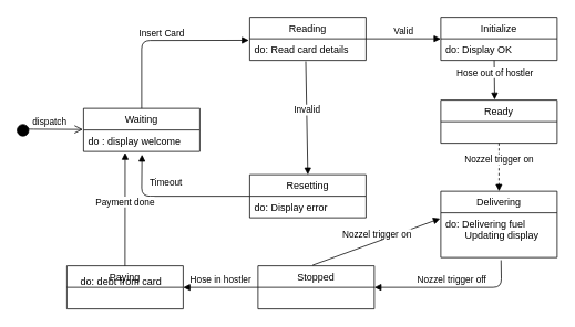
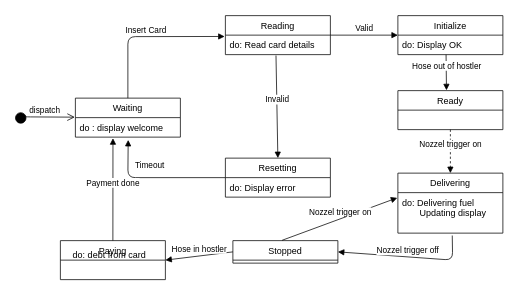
  <mxCell id="0" />
  <mxCell id="1" parent="0" />
  <mxCell id="2" value="dispatch" style="html=1;verticalAlign=bottom;startArrow=circle;startFill=1;endArrow=open;startSize=6;endSize=8;entryX=-0.005;entryY=-0.024;entryDx=0;entryDy=0;entryPerimeter=0;" edge="1" parent="1" target="4"><mxGeometry width="80" relative="1" as="geometry"><mxPoint x="20" y="160" as="sourcePoint" /><mxPoint x="110" y="161.125" as="targetPoint" /><Array as="points"><mxPoint x="30" y="155" /></Array></mxGeometry></mxCell>
  <mxCell id="3" value="Waiting" style="swimlane;fontStyle=0;childLayout=stackLayout;horizontal=1;startSize=26;horizontalStack=0;resizeParent=1;resizeParentMax=0;resizeLast=0;collapsible=1;marginBottom=0;" vertex="1" parent="1"><mxGeometry x="100" y="130" width="140" height="52" as="geometry" /></mxCell>
  <mxCell id="4" value="do : display welcome" style="text;strokeColor=none;fillColor=none;align=left;verticalAlign=top;spacingLeft=4;spacingRight=4;overflow=hidden;rotatable=0;points=[[0,0.5],[1,0.5]];portConstraint=eastwest;" vertex="1" parent="3"><mxGeometry y="26" width="140" height="26" as="geometry" /></mxCell>
  <mxCell id="5" value="Resetting" style="swimlane;fontStyle=0;childLayout=stackLayout;horizontal=1;startSize=26;horizontalStack=0;resizeParent=1;resizeParentMax=0;resizeLast=0;collapsible=1;marginBottom=0;" vertex="1" parent="1"><mxGeometry x="300" y="210" width="140" height="52" as="geometry" /></mxCell>
  <mxCell id="6" value="do: Display error" style="text;strokeColor=none;fillColor=none;align=left;verticalAlign=top;spacingLeft=4;spacingRight=4;overflow=hidden;rotatable=0;points=[[0,0.5],[1,0.5]];portConstraint=eastwest;" vertex="1" parent="5"><mxGeometry y="26" width="140" height="26" as="geometry" /></mxCell>
  <mxCell id="7" value="Reading" style="swimlane;fontStyle=0;childLayout=stackLayout;horizontal=1;startSize=26;horizontalStack=0;resizeParent=1;resizeParentMax=0;resizeLast=0;collapsible=1;marginBottom=0;" vertex="1" parent="1"><mxGeometry x="300" y="20" width="140" height="52" as="geometry" /></mxCell>
  <mxCell id="8" value="do: Read card details" style="text;strokeColor=none;fillColor=none;align=left;verticalAlign=top;spacingLeft=4;spacingRight=4;overflow=hidden;rotatable=0;points=[[0,0.5],[1,0.5]];portConstraint=eastwest;" vertex="1" parent="7"><mxGeometry y="26" width="140" height="26" as="geometry" /></mxCell>
  <mxCell id="9" value="Initialize" style="swimlane;fontStyle=0;childLayout=stackLayout;horizontal=1;startSize=26;horizontalStack=0;resizeParent=1;resizeParentMax=0;resizeLast=0;collapsible=1;marginBottom=0;" vertex="1" parent="1"><mxGeometry x="530" y="20" width="140" height="52" as="geometry" /></mxCell>
  <mxCell id="10" value="do: Display OK" style="text;strokeColor=none;fillColor=none;align=left;verticalAlign=top;spacingLeft=4;spacingRight=4;overflow=hidden;rotatable=0;points=[[0,0.5],[1,0.5]];portConstraint=eastwest;" vertex="1" parent="9"><mxGeometry y="26" width="140" height="26" as="geometry" /></mxCell>
  <mxCell id="11" value="Ready" style="swimlane;fontStyle=0;childLayout=stackLayout;horizontal=1;startSize=26;horizontalStack=0;resizeParent=1;resizeParentMax=0;resizeLast=0;collapsible=1;marginBottom=0;" vertex="1" parent="1"><mxGeometry x="530" y="120" width="140" height="52" as="geometry" /></mxCell>
  <mxCell id="12" value="Delivering" style="swimlane;fontStyle=0;childLayout=stackLayout;horizontal=1;startSize=26;horizontalStack=0;resizeParent=1;resizeParentMax=0;resizeLast=0;collapsible=1;marginBottom=0;" vertex="1" parent="1"><mxGeometry x="530" y="230" width="140" height="80" as="geometry" /></mxCell>
  <mxCell id="13" value="do: Delivering fuel&#10;       Updating display" style="text;strokeColor=none;fillColor=none;align=left;verticalAlign=top;spacingLeft=4;spacingRight=4;overflow=hidden;rotatable=0;points=[[0,0.5],[1,0.5]];portConstraint=eastwest;" vertex="1" parent="12"><mxGeometry y="26" width="140" height="54" as="geometry" /></mxCell>
- <mxCell id="14" value="Stopped" style="swimlane;fontStyle=0;childLayout=stackLayout;horizontal=1;startSize=26;horizontalStack=0;resizeParent=1;resizeParentMax=0;resizeLast=0;collapsible=1;marginBottom=0;" vertex="1" parent="1"><mxGeometry x="310" y="320" width="140" height="52" as="geometry" /></mxCell>
+ <mxCell id="14" value="Stopped" style="swimlane;fontStyle=0;childLayout=stackLayout;horizontal=1;startSize=26;horizontalStack=0;resizeParent=1;resizeParentMax=0;resizeLast=0;collapsible=1;marginBottom=0;" vertex="1" parent="1"><mxGeometry x="310" y="320" width="140" height="30" as="geometry" /></mxCell>
  <mxCell id="15" value="Paying" style="swimlane;fontStyle=0;childLayout=stackLayout;horizontal=1;startSize=26;horizontalStack=0;resizeParent=1;resizeParentMax=0;resizeLast=0;collapsible=1;marginBottom=0;" vertex="1" parent="1"><mxGeometry x="80" y="320" width="140" height="52" as="geometry" /></mxCell>
  <mxCell id="16" value="Insert Card" style="html=1;verticalAlign=bottom;endArrow=block;exitX=0.5;exitY=0;exitDx=0;exitDy=0;entryX=-0.007;entryY=0.069;entryDx=0;entryDy=0;entryPerimeter=0;" edge="1" parent="1" source="3" target="8"><mxGeometry width="80" relative="1" as="geometry"><mxPoint x="310" y="120" as="sourcePoint" /><mxPoint x="390" y="120" as="targetPoint" /><Array as="points"><mxPoint x="170" y="48" /></Array></mxGeometry></mxCell>
  <mxCell id="17" value="Valid" style="html=1;verticalAlign=bottom;endArrow=block;exitX=1;exitY=0.5;exitDx=0;exitDy=0;entryX=0;entryY=0.5;entryDx=0;entryDy=0;" edge="1" parent="1" source="7" target="9"><mxGeometry width="80" relative="1" as="geometry"><mxPoint x="310" y="120" as="sourcePoint" /><mxPoint x="390" y="120" as="targetPoint" /></mxGeometry></mxCell>
  <mxCell id="18" value="Invalid" style="html=1;verticalAlign=bottom;endArrow=block;exitX=0.482;exitY=1.045;exitDx=0;exitDy=0;exitPerimeter=0;entryX=0.5;entryY=0;entryDx=0;entryDy=0;" edge="1" parent="1" source="8" target="5"><mxGeometry width="80" relative="1" as="geometry"><mxPoint x="310" y="170" as="sourcePoint" /><mxPoint x="390" y="170" as="targetPoint" /></mxGeometry></mxCell>
  <mxCell id="19" value="Timeout" style="html=1;verticalAlign=bottom;endArrow=block;exitX=0;exitY=0.5;exitDx=0;exitDy=0;entryX=0.503;entryY=1.143;entryDx=0;entryDy=0;entryPerimeter=0;" edge="1" parent="1" source="5" target="4"><mxGeometry x="0.126" y="-8" width="80" relative="1" as="geometry"><mxPoint x="310" y="170" as="sourcePoint" /><mxPoint x="390" y="170" as="targetPoint" /><Array as="points"><mxPoint x="170" y="236" /></Array><mxPoint as="offset" /></mxGeometry></mxCell>
  <mxCell id="20" value="Hose out of hostler" style="html=1;verticalAlign=bottom;endArrow=block;exitX=0.459;exitY=1.003;exitDx=0;exitDy=0;exitPerimeter=0;entryX=0.463;entryY=-0.009;entryDx=0;entryDy=0;entryPerimeter=0;" edge="1" parent="1" source="10" target="11"><mxGeometry width="80" relative="1" as="geometry"><mxPoint x="310" y="170" as="sourcePoint" /><mxPoint x="390" y="170" as="targetPoint" /></mxGeometry></mxCell>
  <mxCell id="21" value="Nozzel trigger on" style="html=1;verticalAlign=bottom;endArrow=block;exitX=0.5;exitY=1;exitDx=0;exitDy=0;entryX=0.5;entryY=0;entryDx=0;entryDy=0;dashed=1;" edge="1" parent="1" source="11" target="12"><mxGeometry width="80" relative="1" as="geometry"><mxPoint x="310" y="170" as="sourcePoint" /><mxPoint x="390" y="170" as="targetPoint" /></mxGeometry></mxCell>
  <mxCell id="22" value="Nozzel trigger off" style="html=1;verticalAlign=bottom;endArrow=block;exitX=0.518;exitY=1.059;exitDx=0;exitDy=0;exitPerimeter=0;entryX=1;entryY=0.5;entryDx=0;entryDy=0;" edge="1" parent="1" source="13" target="14"><mxGeometry width="80" relative="1" as="geometry"><mxPoint x="310" y="170" as="sourcePoint" /><mxPoint x="390" y="170" as="targetPoint" /><Array as="points"><mxPoint x="603" y="346" /></Array></mxGeometry></mxCell>
  <mxCell id="23" value="Nozzel trigger on" style="html=1;verticalAlign=bottom;endArrow=block;exitX=0.469;exitY=-0.015;exitDx=0;exitDy=0;exitPerimeter=0;entryX=-0.006;entryY=0.129;entryDx=0;entryDy=0;entryPerimeter=0;" edge="1" parent="1" source="14" target="13"><mxGeometry width="80" relative="1" as="geometry"><mxPoint x="310" y="170" as="sourcePoint" /><mxPoint x="390" y="170" as="targetPoint" /></mxGeometry></mxCell>
  <mxCell id="24" value="Hose in hostler" style="html=1;verticalAlign=bottom;endArrow=block;entryX=1;entryY=0.5;entryDx=0;entryDy=0;exitX=0;exitY=0.5;exitDx=0;exitDy=0;" edge="1" parent="1" source="14" target="15"><mxGeometry width="80" relative="1" as="geometry"><mxPoint x="310" y="351.103" as="sourcePoint" /><mxPoint x="240" y="351" as="targetPoint" /></mxGeometry></mxCell>
  <mxCell id="25" value="do: debt from card" style="text;html=1;align=center;verticalAlign=middle;resizable=0;points=[];autosize=1;strokeColor=none;" vertex="1" parent="1"><mxGeometry x="90" y="330" width="110" height="20" as="geometry" /></mxCell>
  <mxCell id="26" value="Payment done" style="html=1;verticalAlign=bottom;endArrow=block;exitX=0.5;exitY=0;exitDx=0;exitDy=0;entryX=0.358;entryY=1.058;entryDx=0;entryDy=0;entryPerimeter=0;" edge="1" parent="1" source="15" target="4"><mxGeometry width="80" relative="1" as="geometry"><mxPoint x="310" y="180" as="sourcePoint" /><mxPoint x="390" y="180" as="targetPoint" /></mxGeometry></mxCell>
